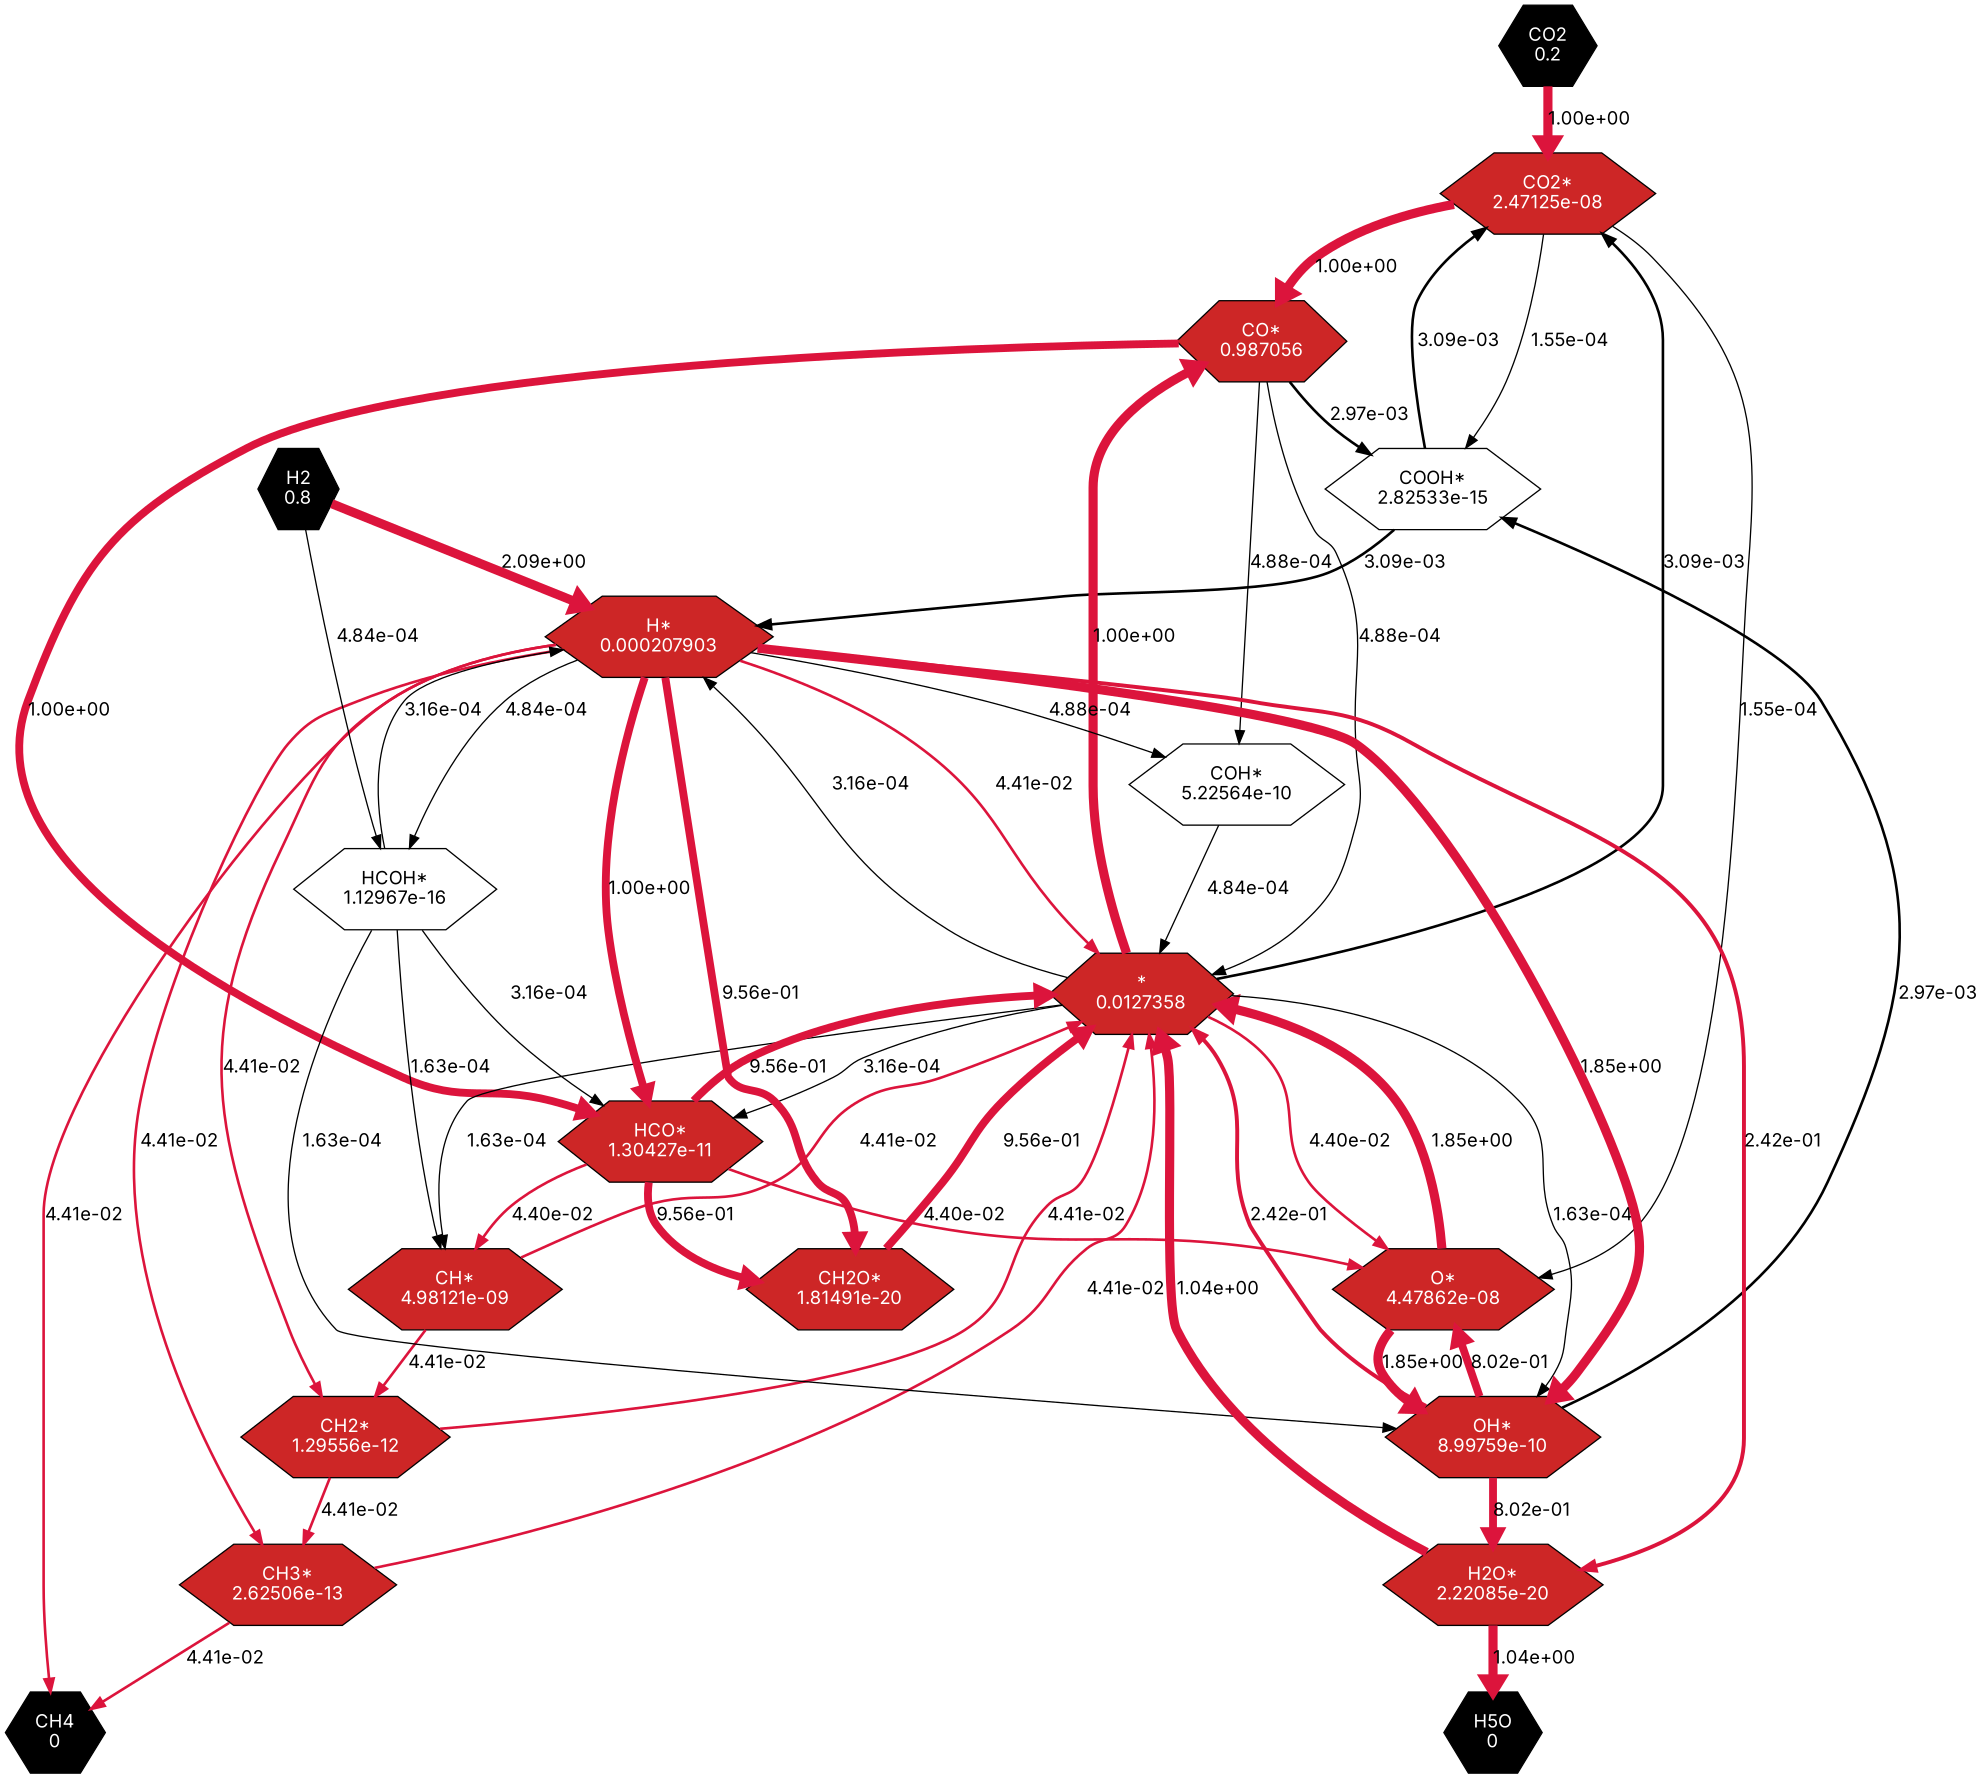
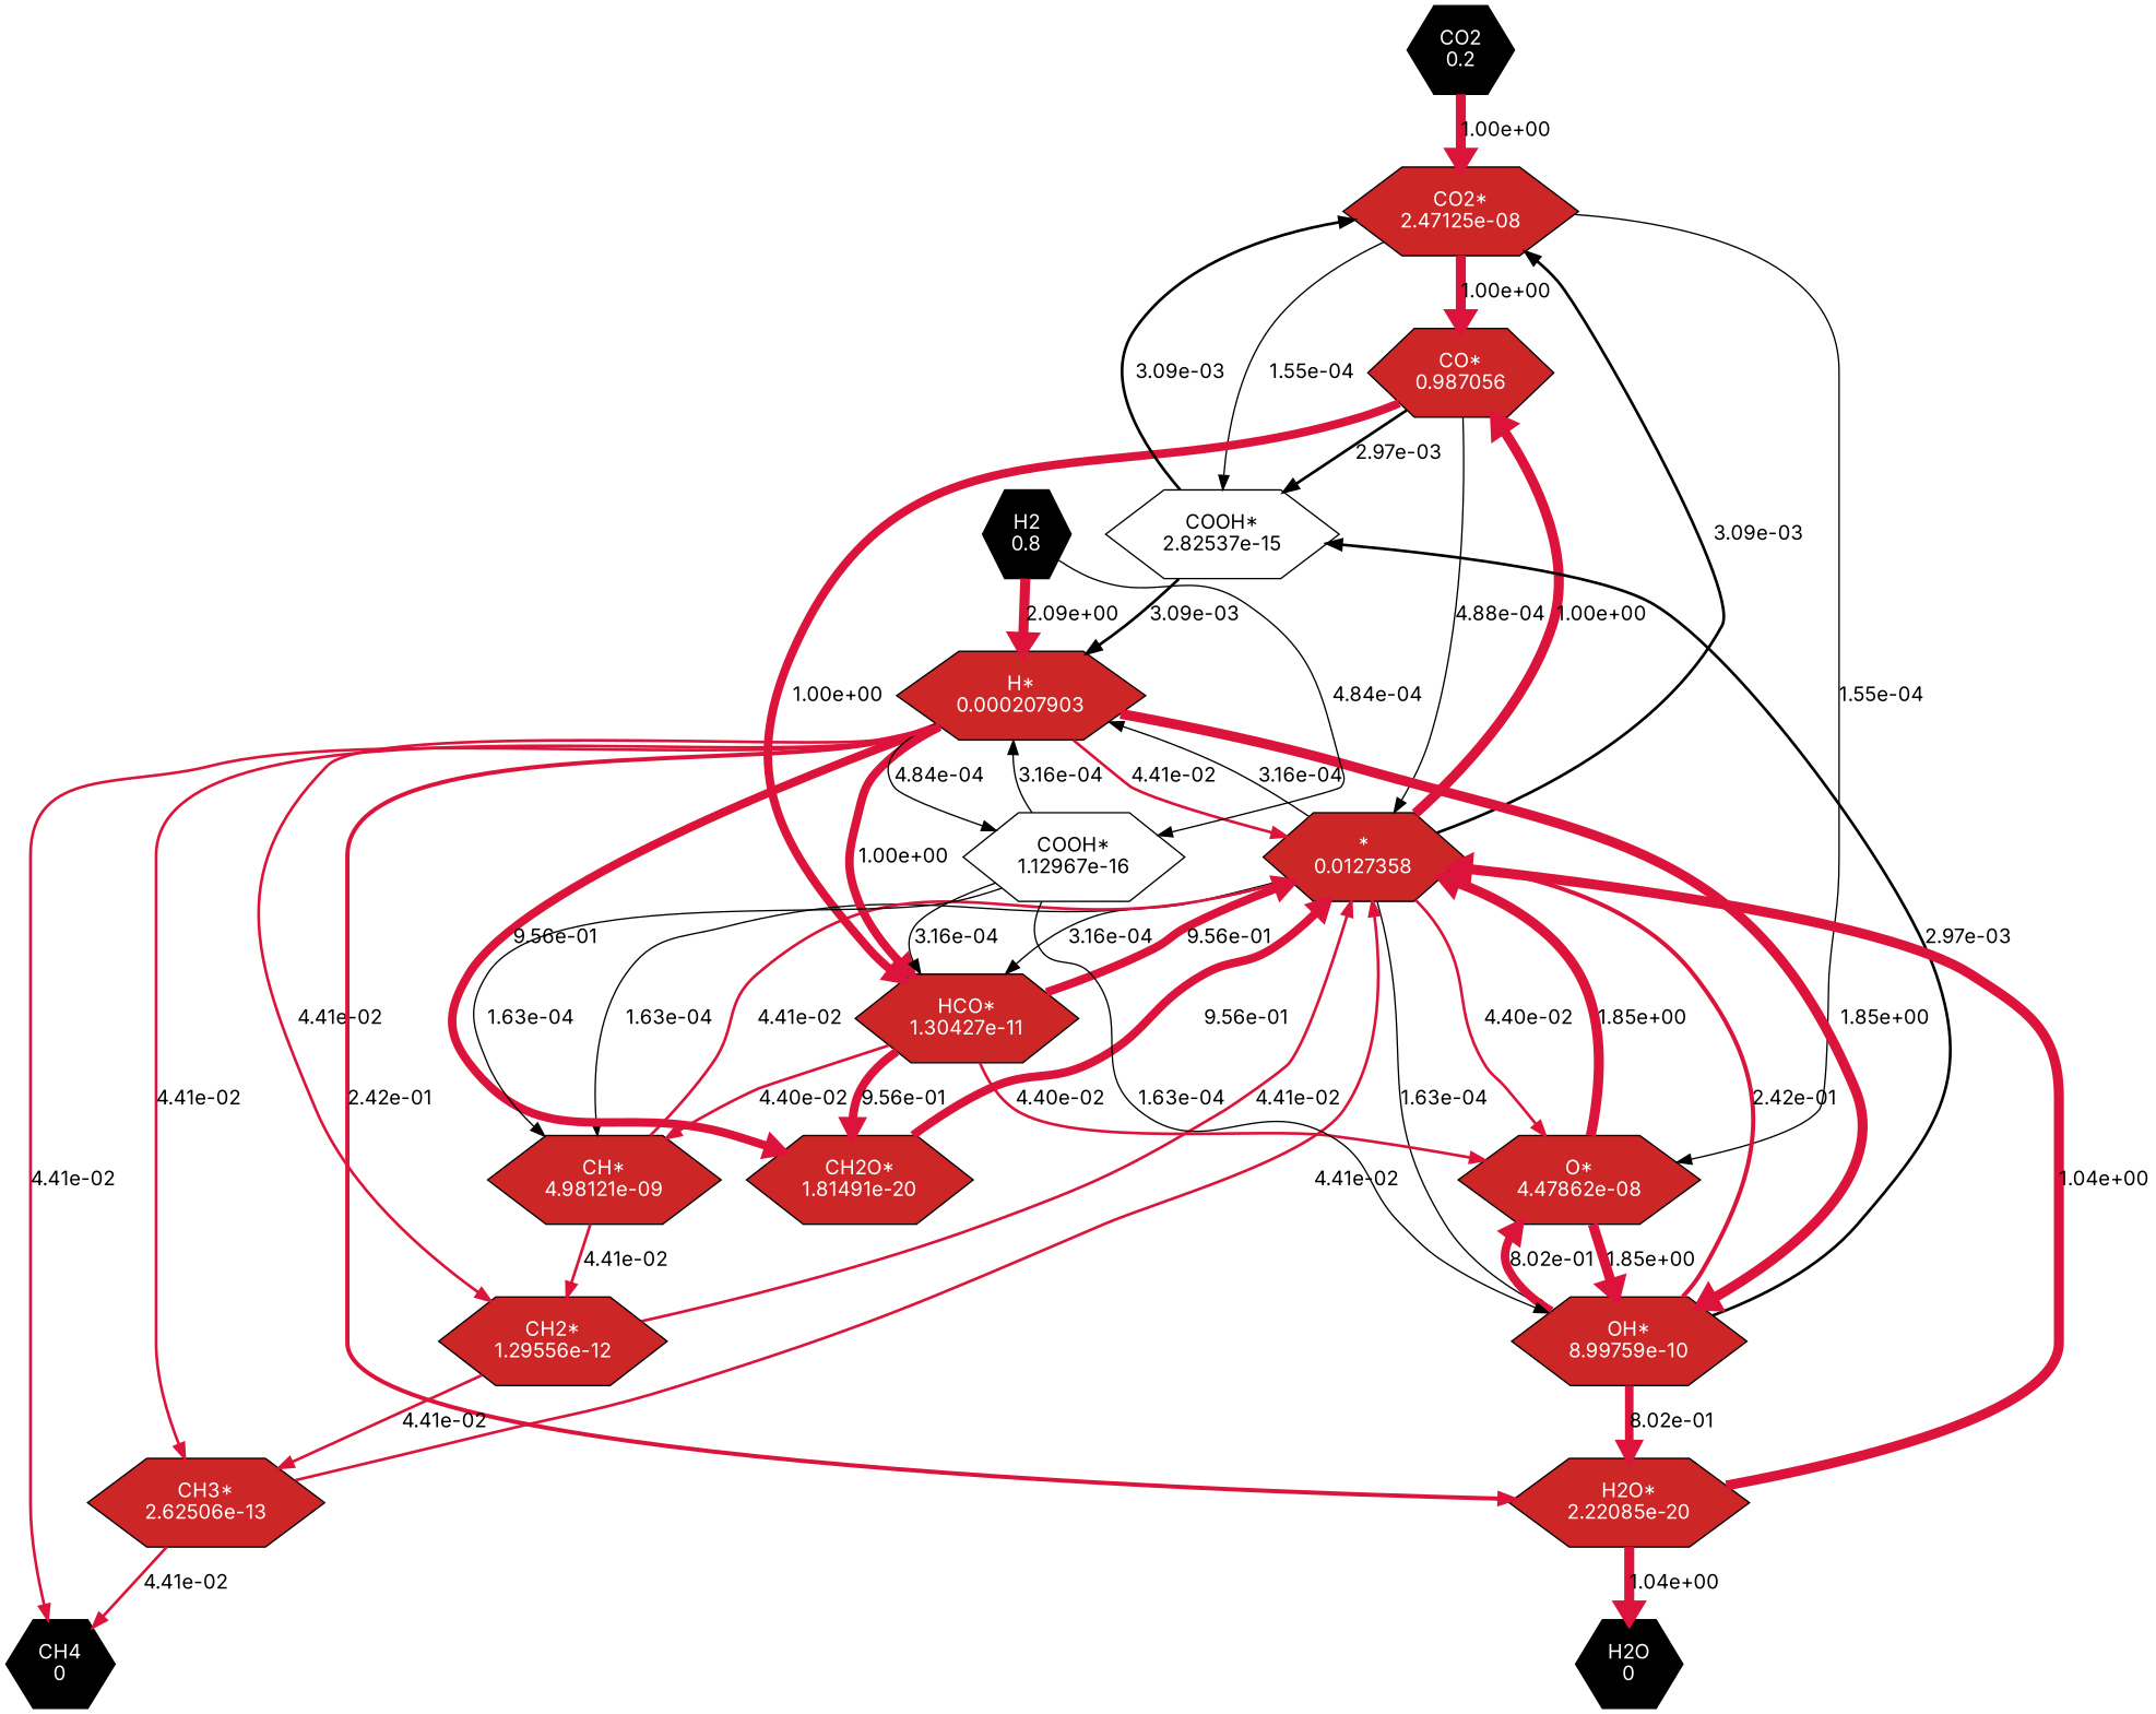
  strict digraph {
    fontname=Inter
    rankdir=TB
    root=CO2
    node [fillcolor=firebrick3 fontcolor=white fontname=Inter shape=hexagon style=filled]
    edge [color=crimson fontname=Inter penwidth=2]
    n1 [fillcolor=black label="CO2\n0.2"]
    n2 [label="CO2*\n2.47125e-08"]
    n3 [label="CO*\n0.987056"]
    n4 [label="O*\n4.47862e-08"]
-   n5 [label="COOH*\n2.82533e-15" fillcolor="" fontcolor="" style=""]
+   n5 [label="COOH*\n2.82537e-15" fillcolor="" fontcolor="" style=""]
    n6 [label="*\n0.0127358"]
    n7 [label="HCO*\n1.30427e-11"]
-   n8 [label="COH*\n5.22564e-10" fillcolor="" fontcolor="" style=""]
    n9 [label="OH*\n8.99759e-10"]
    n10 [label="H*\n0.000207903"]
    n11 [label="CH*\n4.98121e-09"]
    n12 [label="CH2*\n1.29556e-12"]
    n13 [label="CH3*\n2.62506e-13"]
    n14 [label="CH2O*\n1.81491e-20"]
-   n15 [label="HCOH*\n1.12967e-16" fillcolor="" fontcolor="" style=""]
+   n15 [label="COOH*\n1.12967e-16" fillcolor="" fontcolor="" style=""]
    n16 [label="H2O*\n2.22085e-20"]
    n17 [fillcolor=black label="CH4\n0"]
    n18 [fillcolor=black label="H2\n0.8"]
-   n19 [fillcolor=black label="H5O\n0"]
+   n19 [fillcolor=black label="H2O\n0"]
    n1 -> n2 [label="1.00e+00" penwidth=7]
    n2 -> n3 [label="1.00e+00" penwidth=7]
    n2 -> n4 [color=black label="1.55e-04" penwidth=1]
    n2 -> n5 [color=black label="1.55e-04" penwidth=1]
    n3 -> n5 [color=black label="2.97e-03"]
    n3 -> n6 [color=black label="4.88e-04" penwidth=1]
    n3 -> n7 [label="1.00e+00" penwidth=6]
-   n3 -> n8 [color=black label="4.88e-04" penwidth=1]
    n4 -> n6 [label="1.85e+00" penwidth=7]
    n4 -> n9 [label="1.85e+00" penwidth=7]
    n5 -> n2 [color=black label="3.09e-03"]
    n5 -> n10 [color=black label="3.09e-03"]
    n6 -> n2 [color=black label="3.09e-03"]
    n6 -> n3 [label="1.00e+00" penwidth=7]
    n6 -> n4 [label="4.40e-02"]
    n6 -> n7 [color=black label="3.16e-04" penwidth=1]
    n6 -> n9 [color=black label="1.63e-04" penwidth=1]
    n6 -> n10 [color=black label="3.16e-04" penwidth=1]
    n6 -> n11 [color=black label="1.63e-04" penwidth=1]
    n7 -> n4 [label="4.40e-02"]
    n7 -> n6 [label="9.56e-01" penwidth=6]
    n7 -> n11 [label="4.40e-02"]
    n7 -> n14 [label="9.56e-01" penwidth=6]
-   n8 -> n6 [color=black label="4.84e-04" penwidth=1]
    n9 -> n4 [label="8.02e-01" penwidth=6]
    n9 -> n5 [color=black label="2.97e-03"]
    n9 -> n6 [label="2.42e-01" penwidth=3]
    n9 -> n16 [label="8.02e-01" penwidth=6]
    n10 -> n6 [label="4.41e-02"]
    n10 -> n7 [label="1.00e+00" penwidth=6]
-   n10 -> n8 [color=black label="4.88e-04" penwidth=1]
    n10 -> n9 [label="1.85e+00" penwidth=7]
    n10 -> n12 [label="4.41e-02"]
    n10 -> n13 [label="4.41e-02"]
    n10 -> n14 [label="9.56e-01" penwidth=6]
    n10 -> n15 [color=black label="4.84e-04" penwidth=1]
    n10 -> n16 [label="2.42e-01" penwidth=3]
    n10 -> n17 [label="4.41e-02"]
    n11 -> n6 [label="4.41e-02"]
    n11 -> n12 [label="4.41e-02"]
    n12 -> n6 [label="4.41e-02"]
    n12 -> n13 [label="4.41e-02"]
    n13 -> n6 [label="4.41e-02"]
    n13 -> n17 [label="4.41e-02"]
    n14 -> n6 [label="9.56e-01" penwidth=6]
    n15 -> n7 [color=black label="3.16e-04" penwidth=1]
    n15 -> n9 [color=black label="1.63e-04" penwidth=1]
    n15 -> n10 [color=black label="3.16e-04" penwidth=1]
    n15 -> n11 [color=black label="1.63e-04" penwidth=1]
    n16 -> n6 [label="1.04e+00" penwidth=7]
    n16 -> n19 [label="1.04e+00" penwidth=7]
    n18 -> n10 [label="2.09e+00" penwidth=7]
    n18 -> n15 [color=black label="4.84e-04" penwidth=1]
  }
